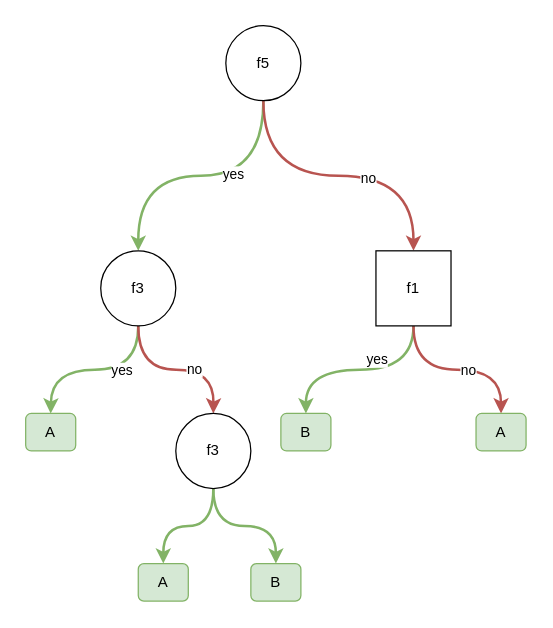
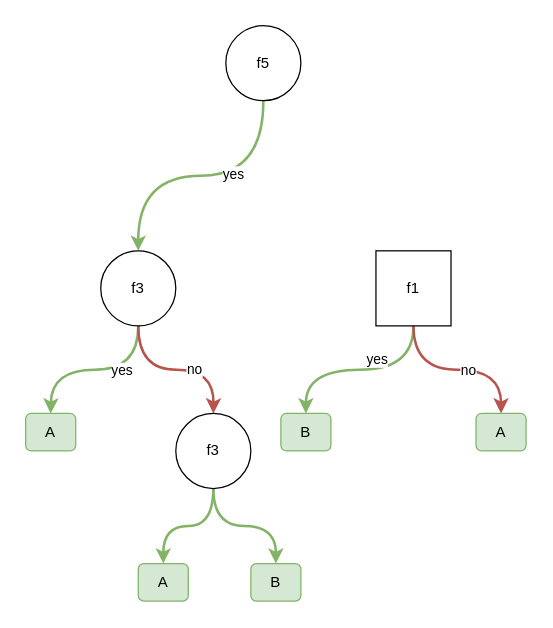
  <mxCell id="0" />
  <mxCell id="1" parent="0" />
  <mxCell id="2" style="edgeStyle=orthogonalEdgeStyle;orthogonalLoop=1;jettySize=auto;html=1;exitX=0.5;exitY=1;exitDx=0;exitDy=0;fillColor=#d5e8d4;strokeColor=#82b366;curved=1;strokeWidth=2;" edge="1" parent="1" source="6" target="16"><mxGeometry relative="1" as="geometry"><mxPoint x="90" y="140" as="targetPoint" /></mxGeometry></mxCell>
  <mxCell id="3" value="yes" style="edgeLabel;html=1;align=center;verticalAlign=middle;resizable=0;points=[];" vertex="1" connectable="0" parent="2"><mxGeometry x="-0.226" y="-2" relative="1" as="geometry"><mxPoint as="offset" /></mxGeometry></mxCell>
- <mxCell id="4" style="edgeStyle=orthogonalEdgeStyle;orthogonalLoop=1;jettySize=auto;html=1;exitX=0.5;exitY=1;exitDx=0;exitDy=0;strokeWidth=2;curved=1;fillColor=#f8cecc;strokeColor=#b85450;entryX=0.5;entryY=0;entryDx=0;entryDy=0;" edge="1" parent="1" source="6" target="11"><mxGeometry relative="1" as="geometry"><mxPoint x="360" y="160" as="targetPoint" /></mxGeometry></mxCell>
- <mxCell id="5" value="no" style="edgeLabel;html=1;align=center;verticalAlign=middle;resizable=0;points=[];" vertex="1" connectable="0" parent="4"><mxGeometry x="0.191" y="-1" relative="1" as="geometry"><mxPoint as="offset" /></mxGeometry></mxCell>
  <mxCell id="6" value="f5" style="ellipse;whiteSpace=wrap;html=1;aspect=fixed;" vertex="1" parent="1"><mxGeometry x="180" y="20" width="60" height="60" as="geometry" /></mxCell>
  <mxCell id="7" style="edgeStyle=orthogonalEdgeStyle;orthogonalLoop=1;jettySize=auto;html=1;exitX=0.5;exitY=1;exitDx=0;exitDy=0;entryX=0.5;entryY=0;entryDx=0;entryDy=0;strokeWidth=2;curved=1;fillColor=#d5e8d4;strokeColor=#82b366;" edge="1" parent="1" source="11" target="19"><mxGeometry relative="1" as="geometry"><mxPoint x="270" y="330" as="targetPoint" /></mxGeometry></mxCell>
  <mxCell id="8" value="yes" style="edgeLabel;html=1;align=center;verticalAlign=middle;resizable=0;points=[];" vertex="1" connectable="0" parent="7"><mxGeometry x="-0.163" y="-9" relative="1" as="geometry"><mxPoint as="offset" /></mxGeometry></mxCell>
  <mxCell id="9" style="edgeStyle=orthogonalEdgeStyle;orthogonalLoop=1;jettySize=auto;html=1;exitX=0.5;exitY=1;exitDx=0;exitDy=0;strokeWidth=2;curved=1;fillColor=#f8cecc;strokeColor=#b85450;" edge="1" parent="1" source="11" target="17"><mxGeometry relative="1" as="geometry" /></mxCell>
  <mxCell id="10" value="no" style="edgeLabel;html=1;align=center;verticalAlign=middle;resizable=0;points=[];" vertex="1" connectable="0" parent="9"><mxGeometry x="0.118" y="-6" relative="1" as="geometry"><mxPoint y="-6" as="offset" /></mxGeometry></mxCell>
  <mxCell id="11" value="f1" style="whiteSpace=wrap;html=1;aspect=fixed;rounded=0;" vertex="1" parent="1"><mxGeometry x="300" y="200" width="60" height="60" as="geometry" /></mxCell>
  <mxCell id="12" style="edgeStyle=orthogonalEdgeStyle;orthogonalLoop=1;jettySize=auto;html=1;exitX=0.5;exitY=1;exitDx=0;exitDy=0;strokeWidth=2;curved=1;fillColor=#d5e8d4;strokeColor=#82b366;" edge="1" parent="1" source="16"><mxGeometry relative="1" as="geometry"><mxPoint x="40" y="330" as="targetPoint" /></mxGeometry></mxCell>
  <mxCell id="13" value="yes" style="edgeLabel;html=1;align=center;verticalAlign=middle;resizable=0;points=[];" vertex="1" connectable="0" parent="12"><mxGeometry x="-0.3" relative="1" as="geometry"><mxPoint as="offset" /></mxGeometry></mxCell>
  <mxCell id="14" style="edgeStyle=orthogonalEdgeStyle;orthogonalLoop=1;jettySize=auto;html=1;exitX=0.5;exitY=1;exitDx=0;exitDy=0;strokeWidth=2;curved=1;fillColor=#f8cecc;strokeColor=#b85450;" edge="1" parent="1" source="16"><mxGeometry relative="1" as="geometry"><mxPoint x="170" y="330" as="targetPoint" /></mxGeometry></mxCell>
  <mxCell id="15" value="no" style="edgeLabel;html=1;align=center;verticalAlign=middle;resizable=0;points=[];" vertex="1" connectable="0" parent="14"><mxGeometry x="0.215" y="1" relative="1" as="geometry"><mxPoint as="offset" /></mxGeometry></mxCell>
  <mxCell id="16" value="f3" style="ellipse;whiteSpace=wrap;html=1;aspect=fixed;" vertex="1" parent="1"><mxGeometry x="80" y="200" width="60" height="60" as="geometry" /></mxCell>
  <mxCell id="17" value="A" style="rounded=1;whiteSpace=wrap;html=1;fillColor=#d5e8d4;strokeColor=#82b366;" vertex="1" parent="1"><mxGeometry x="380" y="330" width="40" height="30" as="geometry" /></mxCell>
  <mxCell id="18" value="A" style="rounded=1;whiteSpace=wrap;html=1;fillColor=#d5e8d4;strokeColor=#82b366;" vertex="1" parent="1"><mxGeometry x="20" y="330" width="40" height="30" as="geometry" /></mxCell>
  <mxCell id="19" value="B" style="rounded=1;whiteSpace=wrap;html=1;fillColor=#d5e8d4;strokeColor=#82b366;" vertex="1" parent="1"><mxGeometry x="224" y="330" width="40" height="30" as="geometry" /></mxCell>
  <mxCell id="20" style="edgeStyle=orthogonalEdgeStyle;curved=1;orthogonalLoop=1;jettySize=auto;html=1;exitX=0.5;exitY=1;exitDx=0;exitDy=0;entryX=0.5;entryY=0;entryDx=0;entryDy=0;strokeWidth=2;fillColor=#d5e8d4;strokeColor=#82b366;" edge="1" parent="1" source="22" target="23"><mxGeometry relative="1" as="geometry" /></mxCell>
  <mxCell id="21" style="edgeStyle=orthogonalEdgeStyle;curved=1;orthogonalLoop=1;jettySize=auto;html=1;exitX=0.5;exitY=1;exitDx=0;exitDy=0;entryX=0.5;entryY=0;entryDx=0;entryDy=0;strokeWidth=2;fillColor=#d5e8d4;strokeColor=#82b366;" edge="1" parent="1" source="22" target="24"><mxGeometry relative="1" as="geometry" /></mxCell>
  <mxCell id="22" value="f3" style="ellipse;whiteSpace=wrap;html=1;aspect=fixed;" vertex="1" parent="1"><mxGeometry x="140" y="330" width="60" height="60" as="geometry" /></mxCell>
  <mxCell id="23" value="A" style="rounded=1;whiteSpace=wrap;html=1;fillColor=#d5e8d4;strokeColor=#82b366;" vertex="1" parent="1"><mxGeometry x="110" y="450" width="40" height="30" as="geometry" /></mxCell>
  <mxCell id="24" value="B" style="rounded=1;whiteSpace=wrap;html=1;fillColor=#d5e8d4;strokeColor=#82b366;" vertex="1" parent="1"><mxGeometry x="200" y="450" width="40" height="30" as="geometry" /></mxCell>
